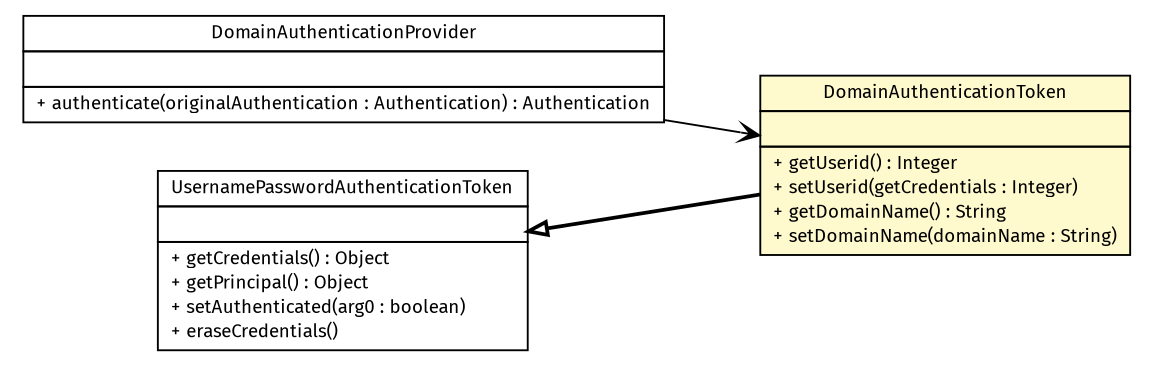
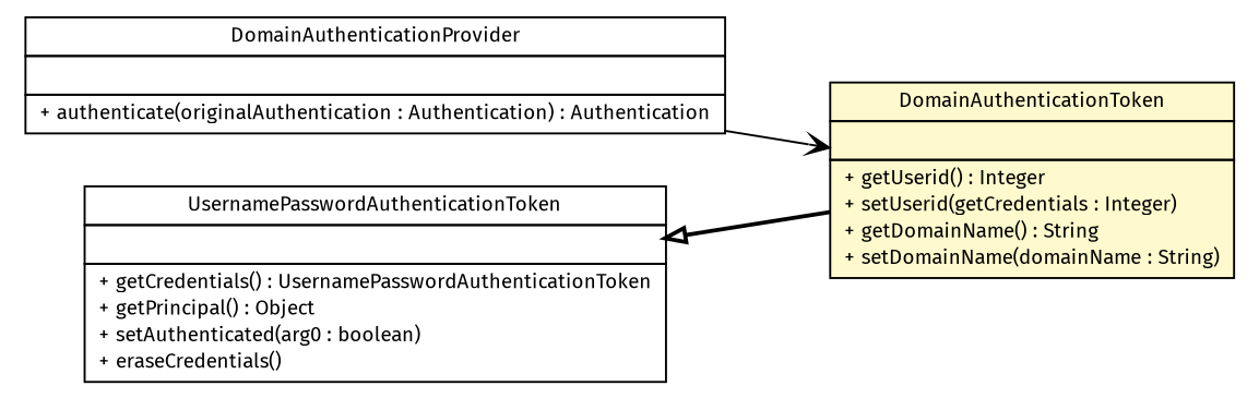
  digraph {
    fontname="Fira Sans"
    nodesep=0.25
    rankdir=LR
    ranksep=0.5
    node [fontcolor=black fontname="Fira Sans" fontsize=10.0 shape=plaintext]
    edge [fontname="Fira Sans" headport=p labelfontname=Helvetica labelfontsize=10 tailport=p]
    n1 [label=<<table title="com.inn.headstartdemo.security.authentication.DomainAuthenticationToken" border="0" cellborder="1" cellspacing="0" cellpadding="2" port="p" bgcolor="lemonChiffon" href="./DomainAuthenticationToken.html"> 		<tr><td><table border="0" cellspacing="0" cellpadding="1"> <tr><td align="center" balign="center"> DomainAuthenticationToken </td></tr> 		</table></td></tr> 		<tr><td><table border="0" cellspacing="0" cellpadding="1"> <tr><td align="left" balign="left">  </td></tr> 		</table></td></tr> 		<tr><td><table border="0" cellspacing="0" cellpadding="1"> <tr><td align="left" balign="left"> + getUserid() : Integer </td></tr> <tr><td align="left" balign="left"> + setUserid(getCredentials : Integer) </td></tr> <tr><td align="left" balign="left"> + getDomainName() : String </td></tr> <tr><td align="left" balign="left"> + setDomainName(domainName : String) </td></tr> 		</table></td></tr> 		</table>>]
    n2 [label=<<table title="com.inn.headstartdemo.security.authentication.dao.DomainAuthenticationProvider" border="0" cellborder="1" cellspacing="0" cellpadding="2" port="p" href="./dao/DomainAuthenticationProvider.html"> 		<tr><td><table border="0" cellspacing="0" cellpadding="1"> <tr><td align="center" balign="center"> DomainAuthenticationProvider </td></tr> 		</table></td></tr> 		<tr><td><table border="0" cellspacing="0" cellpadding="1"> <tr><td align="left" balign="left">  </td></tr> 		</table></td></tr> 		<tr><td><table border="0" cellspacing="0" cellpadding="1"> <tr><td align="left" balign="left"> + authenticate(originalAuthentication : Authentication) : Authentication </td></tr> 		</table></td></tr> 		</table>>]
-   n3 [label=<<table title="org.springframework.security.authentication.UsernamePasswordAuthenticationToken" border="0" cellborder="1" cellspacing="0" cellpadding="2" port="p" href="http://java.sun.com/j2se/1.4.2/docs/api/org/springframework/security/authentication/UsernamePasswordAuthenticationToken.html"> 		<tr><td><table border="0" cellspacing="0" cellpadding="1"> <tr><td align="center" balign="center"> UsernamePasswordAuthenticationToken </td></tr> 		</table></td></tr> 		<tr><td><table border="0" cellspacing="0" cellpadding="1"> <tr><td align="left" balign="left">  </td></tr> 		</table></td></tr> 		<tr><td><table border="0" cellspacing="0" cellpadding="1"> <tr><td align="left" balign="left"> + getCredentials() : Object </td></tr> <tr><td align="left" balign="left"> + getPrincipal() : Object </td></tr> <tr><td align="left" balign="left"> + setAuthenticated(arg0 : boolean) </td></tr> <tr><td align="left" balign="left"> + eraseCredentials() </td></tr> 		</table></td></tr> 		</table>>]
+   n3 [label=<<table title="org.springframework.security.authentication.UsernamePasswordAuthenticationToken" border="0" cellborder="1" cellspacing="0" cellpadding="2" port="p" href="http://java.sun.com/j2se/1.4.2/docs/api/org/springframework/security/authentication/UsernamePasswordAuthenticationToken.html"> 		<tr><td><table border="0" cellspacing="0" cellpadding="1"> <tr><td align="center" balign="center"> UsernamePasswordAuthenticationToken </td></tr> 		</table></td></tr> 		<tr><td><table border="0" cellspacing="0" cellpadding="1"> <tr><td align="left" balign="left">  </td></tr> 		</table></td></tr> 		<tr><td><table border="0" cellspacing="0" cellpadding="1"> <tr><td align="left" balign="left"> + getCredentials() : UsernamePasswordAuthenticationToken </td></tr> <tr><td align="left" balign="left"> + getPrincipal() : Object </td></tr> <tr><td align="left" balign="left"> + setAuthenticated(arg0 : boolean) </td></tr> <tr><td align="left" balign="left"> + eraseCredentials() </td></tr> 		</table></td></tr> 		</table>>]
    n2 -> n1 [arrowhead=open color=black fontcolor=black fontsize=10.0 style=solid]
    n3 -> n1 [arrowtail=empty dir=back fontsize=10 style=bold]
  }
